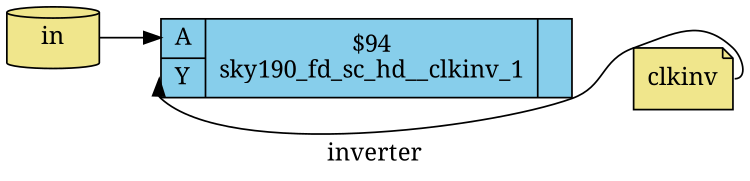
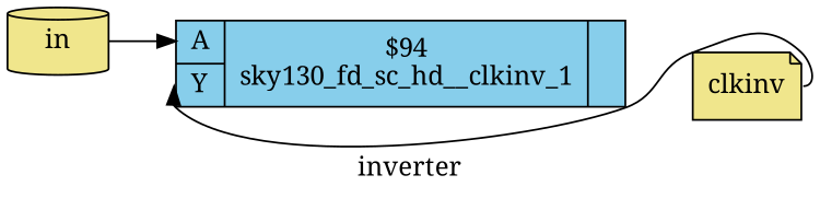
  digraph {
    fontname="Noto Serif"
    label=inverter
    rankdir=LR
    remincross=true
    node [color=black fillcolor=khaki fontcolor=black fontname="Noto Serif" style=filled]
    edge [color=black fontname="Noto Serif" tailport=e]
    n1 [label=in shape=cylinder]
    n2 [label=clkinv shape=note]
-   n3 [fillcolor=skyblue label="{{<p3> A|<p4> Y}|$94\nsky190_fd_sc_hd__clkinv_1|{}}" shape=record color="" fontcolor=""]
+   n3 [fillcolor=skyblue label="{{<p3> A|<p4> Y}|$94\nsky130_fd_sc_hd__clkinv_1|{}}" shape=record color="" fontcolor=""]
    subgraph sub_1 {
      rank=source
      n1
    }
    subgraph sub_2 {
      rank=sink
      n2
    }
    n1 -> n3 [headport="p3:w"]
    n2 -> n3 [headport="p4:w"]
  }
